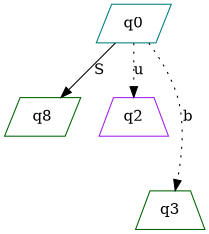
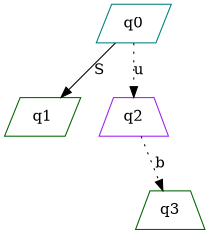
  digraph {
    rankdir=TB
    node [color=darkgreen shape=parallelogram]
    edge [style=dotted]
    q0 [color=teal]
-   q1 [label=q8]
+   q1
    q2 [color=purple shape=trapezium]
    q3 [shape=trapezium]
    q0 -> q1 [label=S style=solid]
    q0 -> q2 [label=u]
-   q0 -> q3 [label=b]
+   q2 -> q3 [label=b]
  }
